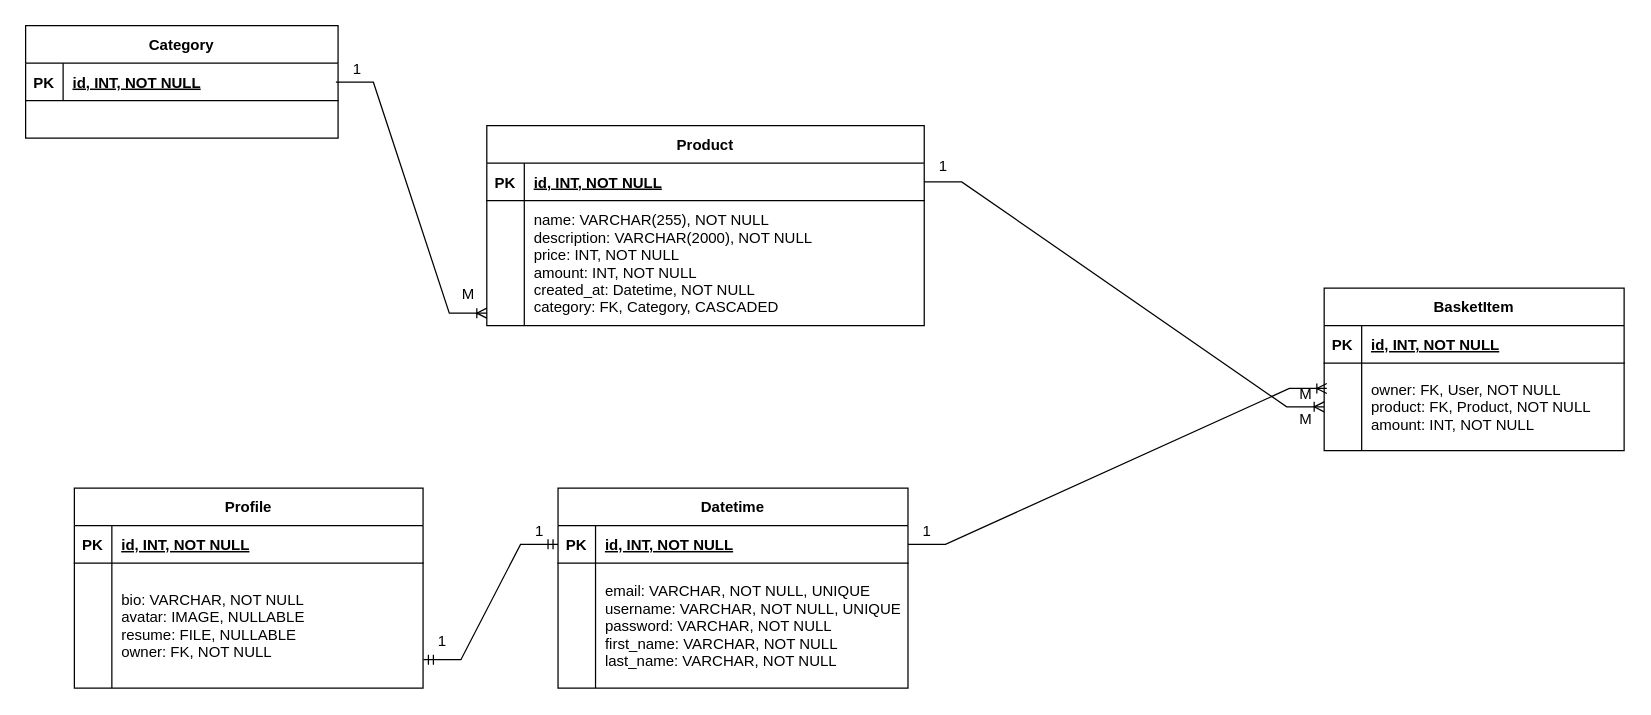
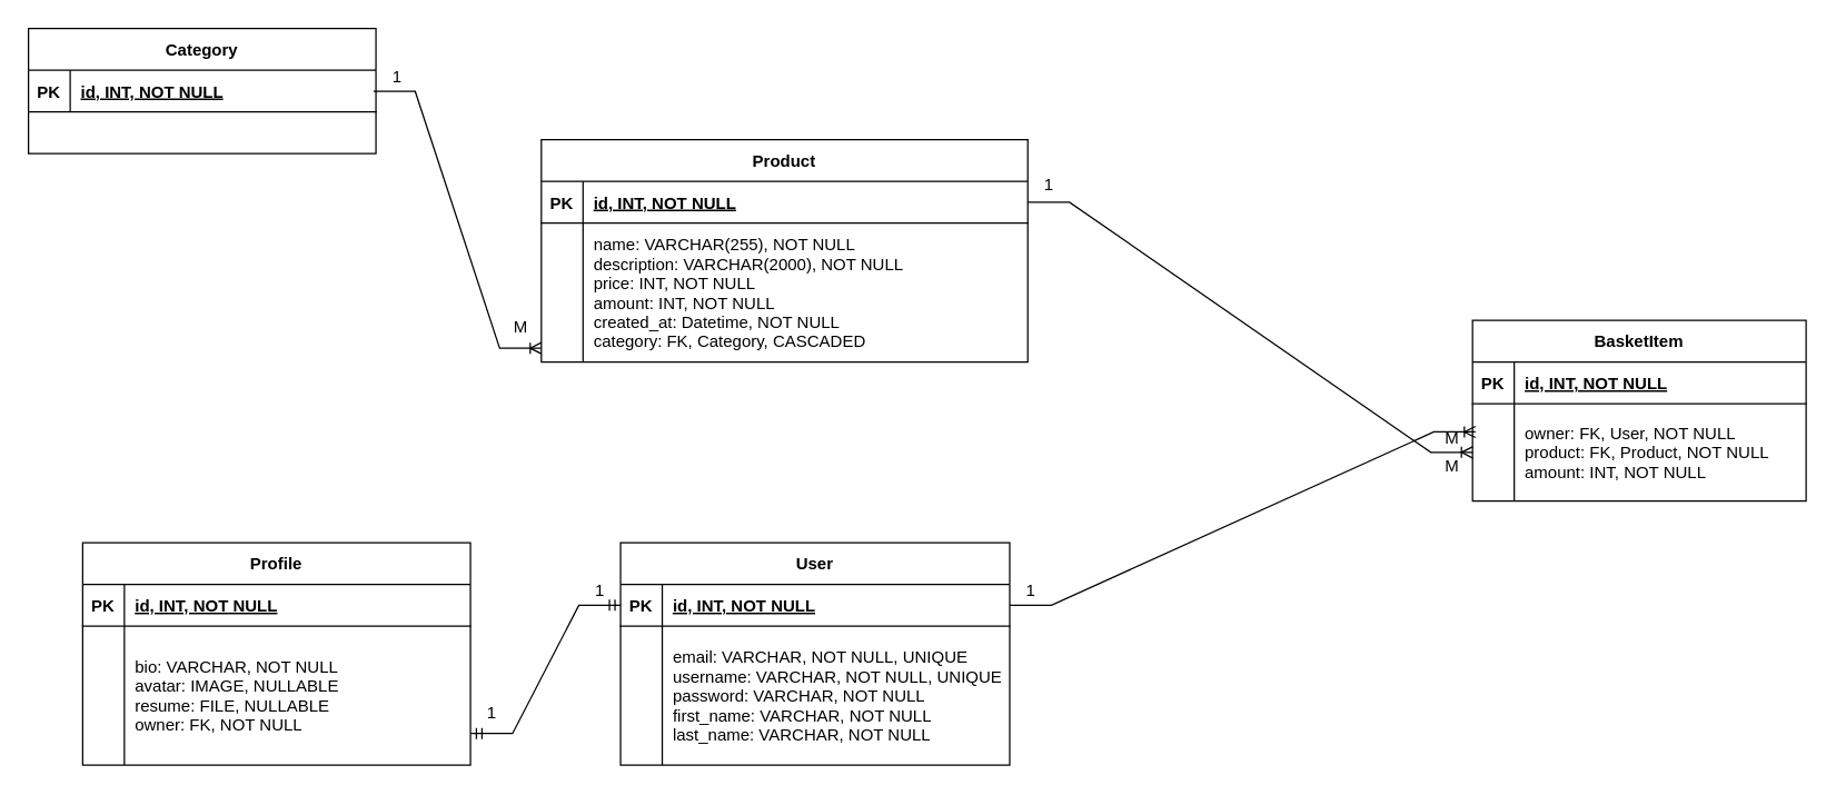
  <mxCell id="0" />
  <mxCell id="1" parent="0" />
  <mxCell id="2" value="Category" style="shape=table;startSize=30;container=1;collapsible=1;childLayout=tableLayout;fixedRows=1;rowLines=0;fontStyle=1;align=center;resizeLast=1;" parent="1" vertex="1"><mxGeometry x="20" y="20" width="250" height="90" as="geometry" /></mxCell>
  <mxCell id="3" value="" style="shape=partialRectangle;collapsible=0;dropTarget=0;pointerEvents=0;fillColor=none;points=[[0,0.5],[1,0.5]];portConstraint=eastwest;top=0;left=0;right=0;bottom=1;" parent="2" vertex="1"><mxGeometry y="30" width="250" height="30" as="geometry" /></mxCell>
  <mxCell id="4" value="PK" style="shape=partialRectangle;overflow=hidden;connectable=0;fillColor=none;top=0;left=0;bottom=0;right=0;fontStyle=1;" parent="3" vertex="1"><mxGeometry width="30" height="30" as="geometry"><mxRectangle width="30" height="30" as="alternateBounds" /></mxGeometry></mxCell>
  <mxCell id="5" value="id, INT, NOT NULL" style="shape=partialRectangle;overflow=hidden;connectable=0;fillColor=none;top=0;left=0;bottom=0;right=0;align=left;spacingLeft=6;fontStyle=5;" parent="3" vertex="1"><mxGeometry x="30" width="220" height="30" as="geometry"><mxRectangle width="220" height="30" as="alternateBounds" /></mxGeometry></mxCell>
  <mxCell id="6" value="" style="shape=partialRectangle;collapsible=0;dropTarget=0;pointerEvents=0;fillColor=none;points=[[0,0.5],[1,0.5]];portConstraint=eastwest;top=0;left=0;right=0;bottom=0;" parent="2" vertex="1"><mxGeometry y="60" width="250" height="30" as="geometry" /></mxCell>
  <mxCell id="7" value="" style="shape=partialRectangle;overflow=hidden;connectable=0;fillColor=none;top=0;left=0;bottom=0;right=0;" parent="6" vertex="1"><mxGeometry width="30" height="30" as="geometry"><mxRectangle width="30" height="30" as="alternateBounds" /></mxGeometry></mxCell>
  <mxCell id="8" value="Product" style="shape=table;startSize=30;container=1;collapsible=1;childLayout=tableLayout;fixedRows=1;rowLines=0;fontStyle=1;align=center;resizeLast=1;" vertex="1" parent="1"><mxGeometry x="389" y="100" width="350" height="160" as="geometry" /></mxCell>
  <mxCell id="9" value="" style="shape=partialRectangle;collapsible=0;dropTarget=0;pointerEvents=0;fillColor=none;points=[[0,0.5],[1,0.5]];portConstraint=eastwest;top=0;left=0;right=0;bottom=1;" vertex="1" parent="8"><mxGeometry y="30" width="350" height="30" as="geometry" /></mxCell>
  <mxCell id="10" value="PK" style="shape=partialRectangle;overflow=hidden;connectable=0;fillColor=none;top=0;left=0;bottom=0;right=0;fontStyle=1;" vertex="1" parent="9"><mxGeometry width="30" height="30" as="geometry"><mxRectangle width="30" height="30" as="alternateBounds" /></mxGeometry></mxCell>
  <mxCell id="11" value="id, INT, NOT NULL" style="shape=partialRectangle;overflow=hidden;connectable=0;fillColor=none;top=0;left=0;bottom=0;right=0;align=left;spacingLeft=6;fontStyle=5;" vertex="1" parent="9"><mxGeometry x="30" width="320" height="30" as="geometry"><mxRectangle width="320" height="30" as="alternateBounds" /></mxGeometry></mxCell>
  <mxCell id="12" value="" style="shape=partialRectangle;collapsible=0;dropTarget=0;pointerEvents=0;fillColor=none;points=[[0,0.5],[1,0.5]];portConstraint=eastwest;top=0;left=0;right=0;bottom=0;" vertex="1" parent="8"><mxGeometry y="60" width="350" height="100" as="geometry" /></mxCell>
  <mxCell id="13" value="" style="shape=partialRectangle;overflow=hidden;connectable=0;fillColor=none;top=0;left=0;bottom=0;right=0;" vertex="1" parent="12"><mxGeometry width="30" height="100" as="geometry"><mxRectangle width="30" height="100" as="alternateBounds" /></mxGeometry></mxCell>
  <mxCell id="14" value="name: VARCHAR(255), NOT NULL&#10;description: VARCHAR(2000), NOT NULL&#10;price: INT, NOT NULL&#10;amount: INT, NOT NULL&#10;created_at: Datetime, NOT NULL&#10;category: FK, Category, CASCADED" style="shape=partialRectangle;overflow=hidden;connectable=0;fillColor=none;top=0;left=0;bottom=0;right=0;align=left;spacingLeft=6;" vertex="1" parent="12"><mxGeometry x="30" width="320" height="100" as="geometry"><mxRectangle width="320" height="100" as="alternateBounds" /></mxGeometry></mxCell>
  <mxCell id="15" value="" style="edgeStyle=entityRelationEdgeStyle;fontSize=12;html=1;endArrow=ERoneToMany;rounded=0;exitX=0.993;exitY=0.508;exitDx=0;exitDy=0;exitPerimeter=0;" edge="1" parent="1" source="3"><mxGeometry width="100" height="100" relative="1" as="geometry"><mxPoint x="259" y="260" as="sourcePoint" /><mxPoint x="389" y="250" as="targetPoint" /></mxGeometry></mxCell>
  <mxCell id="16" value="1" style="text;html=1;align=center;verticalAlign=middle;resizable=0;points=[];autosize=1;strokeColor=none;fillColor=none;" vertex="1" parent="1"><mxGeometry x="270" y="40" width="30" height="30" as="geometry" /></mxCell>
  <mxCell id="17" value="M" style="text;html=1;align=center;verticalAlign=middle;resizable=0;points=[];autosize=1;strokeColor=none;fillColor=none;" vertex="1" parent="1"><mxGeometry x="359" y="220" width="30" height="30" as="geometry" /></mxCell>
  <mxCell id="18" value="BasketItem" style="shape=table;startSize=30;container=1;collapsible=1;childLayout=tableLayout;fixedRows=1;rowLines=0;fontStyle=1;align=center;resizeLast=1;" vertex="1" parent="1"><mxGeometry x="1059" y="230" width="240" height="130" as="geometry" /></mxCell>
  <mxCell id="19" value="" style="shape=partialRectangle;collapsible=0;dropTarget=0;pointerEvents=0;fillColor=none;points=[[0,0.5],[1,0.5]];portConstraint=eastwest;top=0;left=0;right=0;bottom=1;" vertex="1" parent="18"><mxGeometry y="30" width="240" height="30" as="geometry" /></mxCell>
  <mxCell id="20" value="PK" style="shape=partialRectangle;overflow=hidden;connectable=0;fillColor=none;top=0;left=0;bottom=0;right=0;fontStyle=1;" vertex="1" parent="19"><mxGeometry width="30" height="30" as="geometry"><mxRectangle width="30" height="30" as="alternateBounds" /></mxGeometry></mxCell>
  <mxCell id="21" value="id, INT, NOT NULL" style="shape=partialRectangle;overflow=hidden;connectable=0;fillColor=none;top=0;left=0;bottom=0;right=0;align=left;spacingLeft=6;fontStyle=5;" vertex="1" parent="19"><mxGeometry x="30" width="210" height="30" as="geometry"><mxRectangle width="210" height="30" as="alternateBounds" /></mxGeometry></mxCell>
  <mxCell id="22" value="" style="shape=partialRectangle;collapsible=0;dropTarget=0;pointerEvents=0;fillColor=none;points=[[0,0.5],[1,0.5]];portConstraint=eastwest;top=0;left=0;right=0;bottom=0;" vertex="1" parent="18"><mxGeometry y="60" width="240" height="70" as="geometry" /></mxCell>
  <mxCell id="23" value="" style="shape=partialRectangle;overflow=hidden;connectable=0;fillColor=none;top=0;left=0;bottom=0;right=0;" vertex="1" parent="22"><mxGeometry width="30" height="70" as="geometry"><mxRectangle width="30" height="70" as="alternateBounds" /></mxGeometry></mxCell>
  <mxCell id="24" value="owner: FK, User, NOT NULL&#10;product: FK, Product, NOT NULL&#10;amount: INT, NOT NULL" style="shape=partialRectangle;overflow=hidden;connectable=0;fillColor=none;top=0;left=0;bottom=0;right=0;align=left;spacingLeft=6;" vertex="1" parent="22"><mxGeometry x="30" width="210" height="70" as="geometry"><mxRectangle width="210" height="70" as="alternateBounds" /></mxGeometry></mxCell>
- <mxCell id="25" value="Datetime" style="shape=table;startSize=30;container=1;collapsible=1;childLayout=tableLayout;fixedRows=1;rowLines=0;fontStyle=1;align=center;resizeLast=1;" vertex="1" parent="1"><mxGeometry x="446" y="390" width="280" height="160" as="geometry" /></mxCell>
+ <mxCell id="25" value="User" style="shape=table;startSize=30;container=1;collapsible=1;childLayout=tableLayout;fixedRows=1;rowLines=0;fontStyle=1;align=center;resizeLast=1;" vertex="1" parent="1"><mxGeometry x="446" y="390" width="280" height="160" as="geometry" /></mxCell>
  <mxCell id="26" value="" style="shape=partialRectangle;collapsible=0;dropTarget=0;pointerEvents=0;fillColor=none;points=[[0,0.5],[1,0.5]];portConstraint=eastwest;top=0;left=0;right=0;bottom=1;" vertex="1" parent="25"><mxGeometry y="30" width="280" height="30" as="geometry" /></mxCell>
  <mxCell id="27" value="PK" style="shape=partialRectangle;overflow=hidden;connectable=0;fillColor=none;top=0;left=0;bottom=0;right=0;fontStyle=1;" vertex="1" parent="26"><mxGeometry width="30" height="30" as="geometry"><mxRectangle width="30" height="30" as="alternateBounds" /></mxGeometry></mxCell>
  <mxCell id="28" value="id, INT, NOT NULL" style="shape=partialRectangle;overflow=hidden;connectable=0;fillColor=none;top=0;left=0;bottom=0;right=0;align=left;spacingLeft=6;fontStyle=5;" vertex="1" parent="26"><mxGeometry x="30" width="250" height="30" as="geometry"><mxRectangle width="250" height="30" as="alternateBounds" /></mxGeometry></mxCell>
  <mxCell id="29" value="" style="shape=partialRectangle;collapsible=0;dropTarget=0;pointerEvents=0;fillColor=none;points=[[0,0.5],[1,0.5]];portConstraint=eastwest;top=0;left=0;right=0;bottom=0;" vertex="1" parent="25"><mxGeometry y="60" width="280" height="100" as="geometry" /></mxCell>
  <mxCell id="30" value="" style="shape=partialRectangle;overflow=hidden;connectable=0;fillColor=none;top=0;left=0;bottom=0;right=0;" vertex="1" parent="29"><mxGeometry width="30" height="100" as="geometry"><mxRectangle width="30" height="100" as="alternateBounds" /></mxGeometry></mxCell>
  <mxCell id="31" value="email: VARCHAR, NOT NULL, UNIQUE&#10;username: VARCHAR, NOT NULL, UNIQUE&#10;password: VARCHAR, NOT NULL&#10;first_name: VARCHAR, NOT NULL&#10;last_name: VARCHAR, NOT NULL" style="shape=partialRectangle;overflow=hidden;connectable=0;fillColor=none;top=0;left=0;bottom=0;right=0;align=left;spacingLeft=6;" vertex="1" parent="29"><mxGeometry x="30" width="250" height="100" as="geometry"><mxRectangle width="250" height="100" as="alternateBounds" /></mxGeometry></mxCell>
  <mxCell id="32" value="" style="edgeStyle=entityRelationEdgeStyle;fontSize=12;html=1;endArrow=ERoneToMany;rounded=0;exitX=1;exitY=0.5;exitDx=0;exitDy=0;" edge="1" parent="1" source="9" target="22"><mxGeometry width="100" height="100" relative="1" as="geometry"><mxPoint x="829" y="420" as="sourcePoint" /><mxPoint x="929" y="320" as="targetPoint" /></mxGeometry></mxCell>
  <mxCell id="33" value="1" style="text;html=1;align=center;verticalAlign=middle;resizable=0;points=[];autosize=1;strokeColor=none;fillColor=none;" vertex="1" parent="1"><mxGeometry x="739" y="118" width="30" height="30" as="geometry" /></mxCell>
  <mxCell id="34" value="M" style="text;html=1;align=center;verticalAlign=middle;resizable=0;points=[];autosize=1;strokeColor=none;fillColor=none;" vertex="1" parent="1"><mxGeometry x="1029" y="300" width="30" height="30" as="geometry" /></mxCell>
  <mxCell id="35" value="" style="edgeStyle=entityRelationEdgeStyle;fontSize=12;html=1;endArrow=ERoneToMany;rounded=0;entryX=1.071;entryY=0.343;entryDx=0;entryDy=0;entryPerimeter=0;exitX=1;exitY=0.5;exitDx=0;exitDy=0;" edge="1" parent="1" source="26" target="34"><mxGeometry width="100" height="100" relative="1" as="geometry"><mxPoint x="899" y="480" as="sourcePoint" /><mxPoint x="999" y="380" as="targetPoint" /></mxGeometry></mxCell>
  <mxCell id="36" value="1" style="text;html=1;align=center;verticalAlign=middle;resizable=0;points=[];autosize=1;strokeColor=none;fillColor=none;" vertex="1" parent="1"><mxGeometry x="726" y="410" width="30" height="30" as="geometry" /></mxCell>
  <mxCell id="37" value="M" style="text;html=1;align=center;verticalAlign=middle;resizable=0;points=[];autosize=1;strokeColor=none;fillColor=none;" vertex="1" parent="1"><mxGeometry x="1029" y="320" width="30" height="30" as="geometry" /></mxCell>
  <mxCell id="38" value="Profile" style="shape=table;startSize=30;container=1;collapsible=1;childLayout=tableLayout;fixedRows=1;rowLines=0;fontStyle=1;align=center;resizeLast=1;" vertex="1" parent="1"><mxGeometry x="59" y="390" width="279" height="160" as="geometry" /></mxCell>
  <mxCell id="39" value="" style="shape=partialRectangle;collapsible=0;dropTarget=0;pointerEvents=0;fillColor=none;points=[[0,0.5],[1,0.5]];portConstraint=eastwest;top=0;left=0;right=0;bottom=1;" vertex="1" parent="38"><mxGeometry y="30" width="279" height="30" as="geometry" /></mxCell>
  <mxCell id="40" value="PK" style="shape=partialRectangle;overflow=hidden;connectable=0;fillColor=none;top=0;left=0;bottom=0;right=0;fontStyle=1;" vertex="1" parent="39"><mxGeometry width="30" height="30" as="geometry"><mxRectangle width="30" height="30" as="alternateBounds" /></mxGeometry></mxCell>
  <mxCell id="41" value="id, INT, NOT NULL" style="shape=partialRectangle;overflow=hidden;connectable=0;fillColor=none;top=0;left=0;bottom=0;right=0;align=left;spacingLeft=6;fontStyle=5;" vertex="1" parent="39"><mxGeometry x="30" width="249" height="30" as="geometry"><mxRectangle width="249" height="30" as="alternateBounds" /></mxGeometry></mxCell>
  <mxCell id="42" value="" style="shape=partialRectangle;collapsible=0;dropTarget=0;pointerEvents=0;fillColor=none;points=[[0,0.5],[1,0.5]];portConstraint=eastwest;top=0;left=0;right=0;bottom=0;" vertex="1" parent="38"><mxGeometry y="60" width="279" height="100" as="geometry" /></mxCell>
  <mxCell id="43" value="" style="shape=partialRectangle;overflow=hidden;connectable=0;fillColor=none;top=0;left=0;bottom=0;right=0;" vertex="1" parent="42"><mxGeometry width="30" height="100" as="geometry"><mxRectangle width="30" height="100" as="alternateBounds" /></mxGeometry></mxCell>
  <mxCell id="44" value="bio: VARCHAR, NOT NULL&#10;avatar: IMAGE, NULLABLE&#10;resume: FILE, NULLABLE&#10;owner: FK, NOT NULL" style="shape=partialRectangle;overflow=hidden;connectable=0;fillColor=none;top=0;left=0;bottom=0;right=0;align=left;spacingLeft=6;" vertex="1" parent="42"><mxGeometry x="30" width="249" height="100" as="geometry"><mxRectangle width="249" height="100" as="alternateBounds" /></mxGeometry></mxCell>
  <mxCell id="45" value="" style="edgeStyle=entityRelationEdgeStyle;fontSize=12;html=1;endArrow=ERmandOne;startArrow=ERmandOne;rounded=0;entryX=0;entryY=0.5;entryDx=0;entryDy=0;exitX=1.001;exitY=0.773;exitDx=0;exitDy=0;exitPerimeter=0;" edge="1" parent="1" source="42" target="26"><mxGeometry width="100" height="100" relative="1" as="geometry"><mxPoint x="259" y="550" as="sourcePoint" /><mxPoint x="359" y="450" as="targetPoint" /></mxGeometry></mxCell>
  <mxCell id="46" value="1" style="text;html=1;align=center;verticalAlign=middle;resizable=0;points=[];autosize=1;strokeColor=none;fillColor=none;" vertex="1" parent="1"><mxGeometry x="338" y="498" width="30" height="30" as="geometry" /></mxCell>
  <mxCell id="47" value="1" style="text;html=1;align=center;verticalAlign=middle;resizable=0;points=[];autosize=1;strokeColor=none;fillColor=none;" vertex="1" parent="1"><mxGeometry x="416" y="410" width="30" height="30" as="geometry" /></mxCell>
